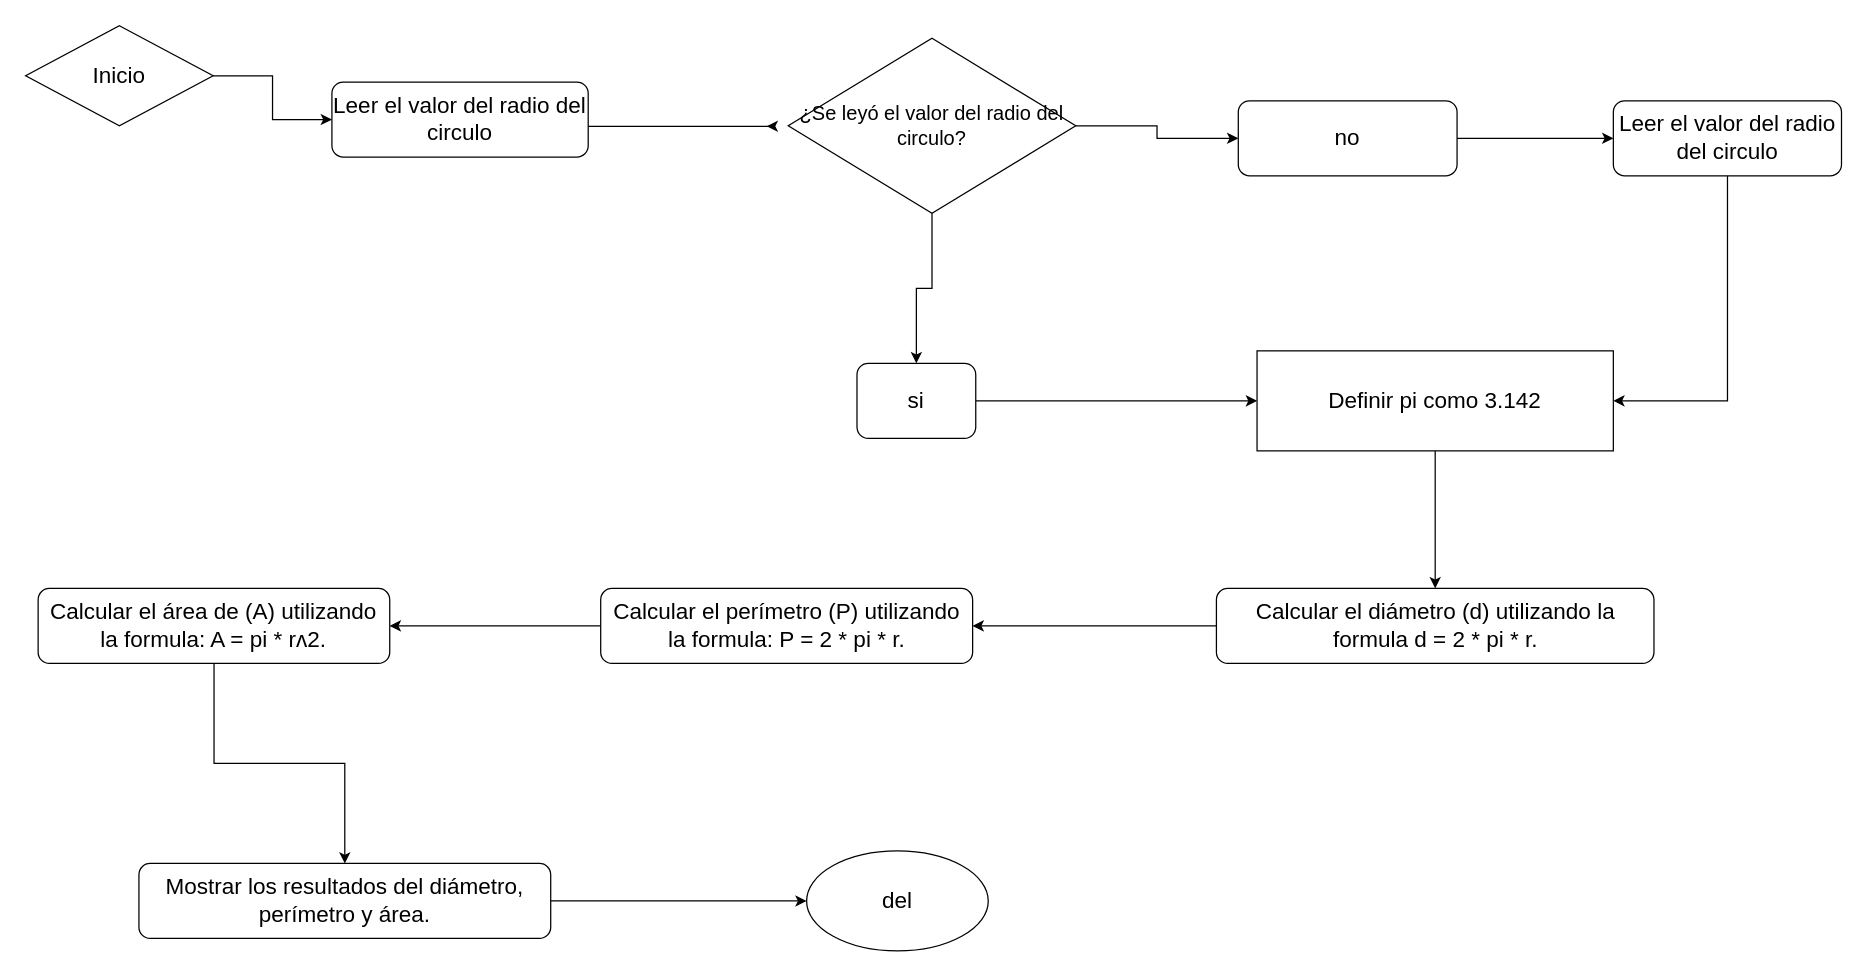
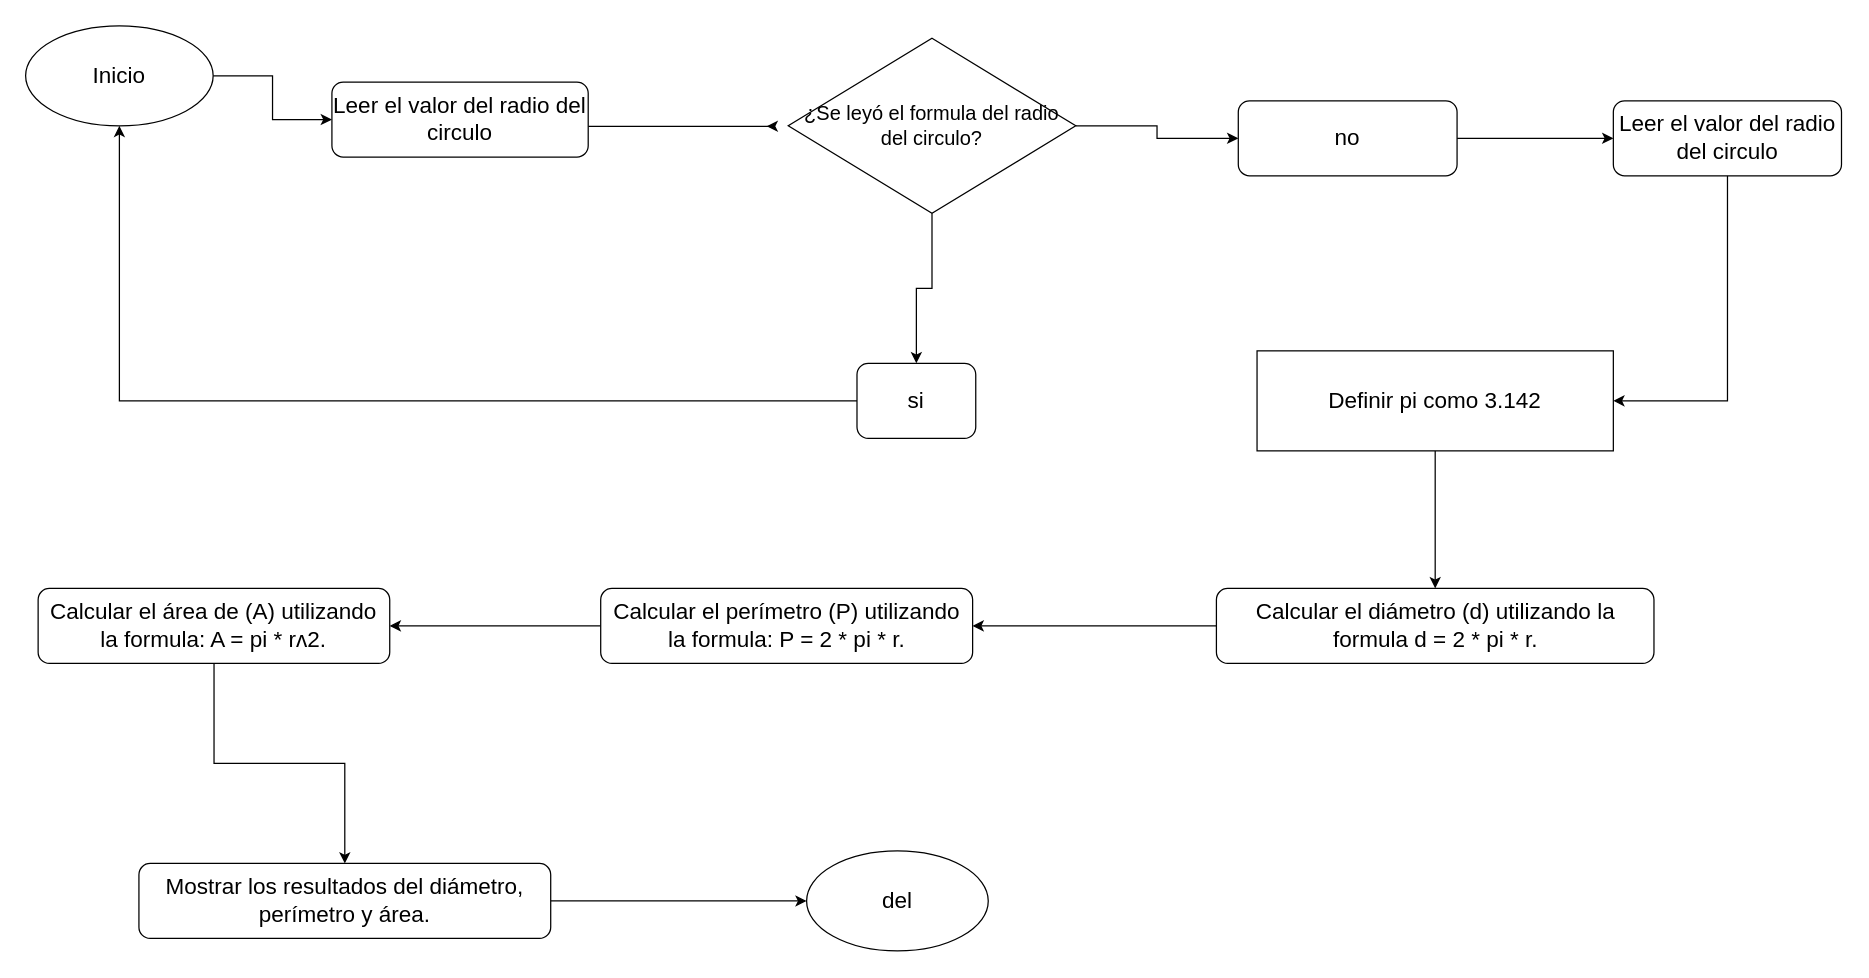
  <mxCell id="0" />
  <mxCell id="1" parent="0" />
  <mxCell id="2" value="" style="edgeStyle=orthogonalEdgeStyle;rounded=0;orthogonalLoop=1;jettySize=auto;html=1;" edge="1" parent="1" source="3" target="5"><mxGeometry relative="1" as="geometry" /></mxCell>
- <mxCell id="3" value="&lt;font style=&quot;font-size: 18px;&quot;&gt;Inicio&lt;/font&gt;" style="rhombus;whiteSpace=wrap;html=1;" vertex="1" parent="1"><mxGeometry width="150" height="80" as="geometry" x="20" y="20" /></mxCell>
+ <mxCell id="3" value="&lt;font style=&quot;font-size: 18px;&quot;&gt;Inicio&lt;/font&gt;" style="ellipse;whiteSpace=wrap;html=1;" vertex="1" parent="1"><mxGeometry width="150" height="80" as="geometry" x="20" y="20" /></mxCell>
  <mxCell id="4" value="" style="edgeStyle=orthogonalEdgeStyle;rounded=0;orthogonalLoop=1;jettySize=auto;html=1;entryX=-0.075;entryY=0.503;entryDx=0;entryDy=0;entryPerimeter=0;" edge="1" parent="1" source="5" target="8"><mxGeometry relative="1" as="geometry"><mxPoint x="592.5" y="60" as="targetPoint" /><Array as="points"><mxPoint x="617" y="100" /></Array></mxGeometry></mxCell>
  <mxCell id="5" value="&lt;font style=&quot;font-size: 18px;&quot;&gt;Leer el valor del radio del circulo&lt;/font&gt;" style="rounded=1;whiteSpace=wrap;html=1;" vertex="1" parent="1"><mxGeometry x="265" y="65" width="205" height="60" as="geometry" /></mxCell>
  <mxCell id="6" value="" style="edgeStyle=orthogonalEdgeStyle;rounded=0;orthogonalLoop=1;jettySize=auto;html=1;" edge="1" parent="1" source="8" target="10"><mxGeometry relative="1" as="geometry" /></mxCell>
  <mxCell id="7" value="" style="edgeStyle=orthogonalEdgeStyle;rounded=0;orthogonalLoop=1;jettySize=auto;html=1;" edge="1" parent="1" source="8" target="12"><mxGeometry relative="1" as="geometry" /></mxCell>
- <mxCell id="8" value="&lt;font size=&quot;3&quot;&gt;¿Se leyó el valor del radio del circulo?&lt;/font&gt;" style="rhombus;whiteSpace=wrap;html=1;" vertex="1" parent="1"><mxGeometry x="630" y="30" width="230" height="140" as="geometry" /></mxCell>
- <mxCell id="9" value="" style="edgeStyle=orthogonalEdgeStyle;rounded=0;orthogonalLoop=1;jettySize=auto;html=1;" edge="1" parent="1" source="10" target="14"><mxGeometry relative="1" as="geometry" /></mxCell>
+ <mxCell id="8" value="&lt;font size=&quot;3&quot;&gt;¿Se leyó el formula del radio del circulo?&lt;/font&gt;" style="rhombus;whiteSpace=wrap;html=1;" vertex="1" parent="1"><mxGeometry x="630" y="30" width="230" height="140" as="geometry" /></mxCell>
+ <mxCell id="9" value="" style="edgeStyle=orthogonalEdgeStyle;rounded=0;orthogonalLoop=1;jettySize=auto;html=1;" edge="1" parent="1" source="10" target="3"><mxGeometry relative="1" as="geometry" /></mxCell>
  <mxCell id="10" value="&lt;font style=&quot;font-size: 18px;&quot;&gt;si&lt;/font&gt;" style="rounded=1;whiteSpace=wrap;html=1;" vertex="1" parent="1"><mxGeometry x="685" y="290" width="95" height="60" as="geometry" /></mxCell>
  <mxCell id="11" value="" style="edgeStyle=orthogonalEdgeStyle;rounded=0;orthogonalLoop=1;jettySize=auto;html=1;" edge="1" parent="1" source="12" target="16"><mxGeometry relative="1" as="geometry" /></mxCell>
  <mxCell id="12" value="&lt;font style=&quot;font-size: 18px;&quot;&gt;no&lt;/font&gt;" style="rounded=1;whiteSpace=wrap;html=1;" vertex="1" parent="1"><mxGeometry x="990" y="80" width="175" height="60" as="geometry" /></mxCell>
  <mxCell id="13" value="" style="edgeStyle=orthogonalEdgeStyle;rounded=0;orthogonalLoop=1;jettySize=auto;html=1;" edge="1" parent="1" source="14" target="18"><mxGeometry relative="1" as="geometry" /></mxCell>
  <mxCell id="14" value="&lt;font style=&quot;font-size: 18px;&quot;&gt;Definir pi como 3.142&lt;/font&gt;" style="whiteSpace=wrap;html=1;rounded=0;" vertex="1" parent="1"><mxGeometry x="1005" y="280" width="285" height="80" as="geometry" /></mxCell>
  <mxCell id="15" value="" style="edgeStyle=orthogonalEdgeStyle;rounded=0;orthogonalLoop=1;jettySize=auto;html=1;entryX=1;entryY=0.5;entryDx=0;entryDy=0;" edge="1" parent="1" source="16" target="14"><mxGeometry relative="1" as="geometry"><mxPoint x="1381" y="310" as="targetPoint" /><Array as="points"><mxPoint x="1381" y="320" /></Array></mxGeometry></mxCell>
  <mxCell id="16" value="&lt;font style=&quot;font-size: 18px;&quot;&gt;Leer el valor del radio del circulo&lt;/font&gt;" style="whiteSpace=wrap;html=1;rounded=1;" vertex="1" parent="1"><mxGeometry x="1290" y="80" width="182.5" height="60" as="geometry" /></mxCell>
  <mxCell id="17" value="" style="edgeStyle=orthogonalEdgeStyle;rounded=0;orthogonalLoop=1;jettySize=auto;html=1;" edge="1" parent="1" source="18" target="20"><mxGeometry relative="1" as="geometry" /></mxCell>
  <mxCell id="18" value="&lt;font style=&quot;font-size: 18px;&quot;&gt;Calcular el diámetro (d) utilizando la formula d = 2 * pi * r.&lt;/font&gt;" style="whiteSpace=wrap;html=1;rounded=1;" vertex="1" parent="1"><mxGeometry x="972.5" y="470" width="350" height="60" as="geometry" /></mxCell>
  <mxCell id="19" value="" style="edgeStyle=orthogonalEdgeStyle;rounded=0;orthogonalLoop=1;jettySize=auto;html=1;" edge="1" parent="1" source="20" target="22"><mxGeometry relative="1" as="geometry" /></mxCell>
  <mxCell id="20" value="&lt;font style=&quot;font-size: 18px;&quot;&gt;Calcular el perímetro (P) utilizando la formula: P = 2 * pi * r.&lt;/font&gt;" style="whiteSpace=wrap;html=1;rounded=1;" vertex="1" parent="1"><mxGeometry x="480" y="470" width="297.5" height="60" as="geometry" /></mxCell>
  <mxCell id="21" value="" style="edgeStyle=orthogonalEdgeStyle;rounded=0;orthogonalLoop=1;jettySize=auto;html=1;" edge="1" parent="1" source="22" target="24"><mxGeometry relative="1" as="geometry" /></mxCell>
  <mxCell id="22" value="&lt;font style=&quot;font-size: 18px;&quot;&gt;Calcular el área de (A) utilizando la formula: A = pi * rʌ2.&lt;/font&gt;" style="whiteSpace=wrap;html=1;rounded=1;" vertex="1" parent="1"><mxGeometry x="30" y="470" width="281.25" height="60" as="geometry" /></mxCell>
  <mxCell id="23" value="" style="edgeStyle=orthogonalEdgeStyle;rounded=0;orthogonalLoop=1;jettySize=auto;html=1;" edge="1" parent="1" source="24" target="25"><mxGeometry relative="1" as="geometry" /></mxCell>
  <mxCell id="24" value="&lt;font style=&quot;font-size: 18px;&quot;&gt;Mostrar los resultados del diámetro, perímetro y área.&lt;/font&gt;" style="whiteSpace=wrap;html=1;rounded=1;" vertex="1" parent="1"><mxGeometry x="110.63" y="690" width="329.38" height="60" as="geometry" /></mxCell>
  <mxCell id="25" value="&lt;font style=&quot;font-size: 18px;&quot;&gt;del&lt;/font&gt;" style="ellipse;whiteSpace=wrap;html=1;rounded=1;" vertex="1" parent="1"><mxGeometry x="644.7" y="680" width="145.3" height="80" as="geometry" /></mxCell>
